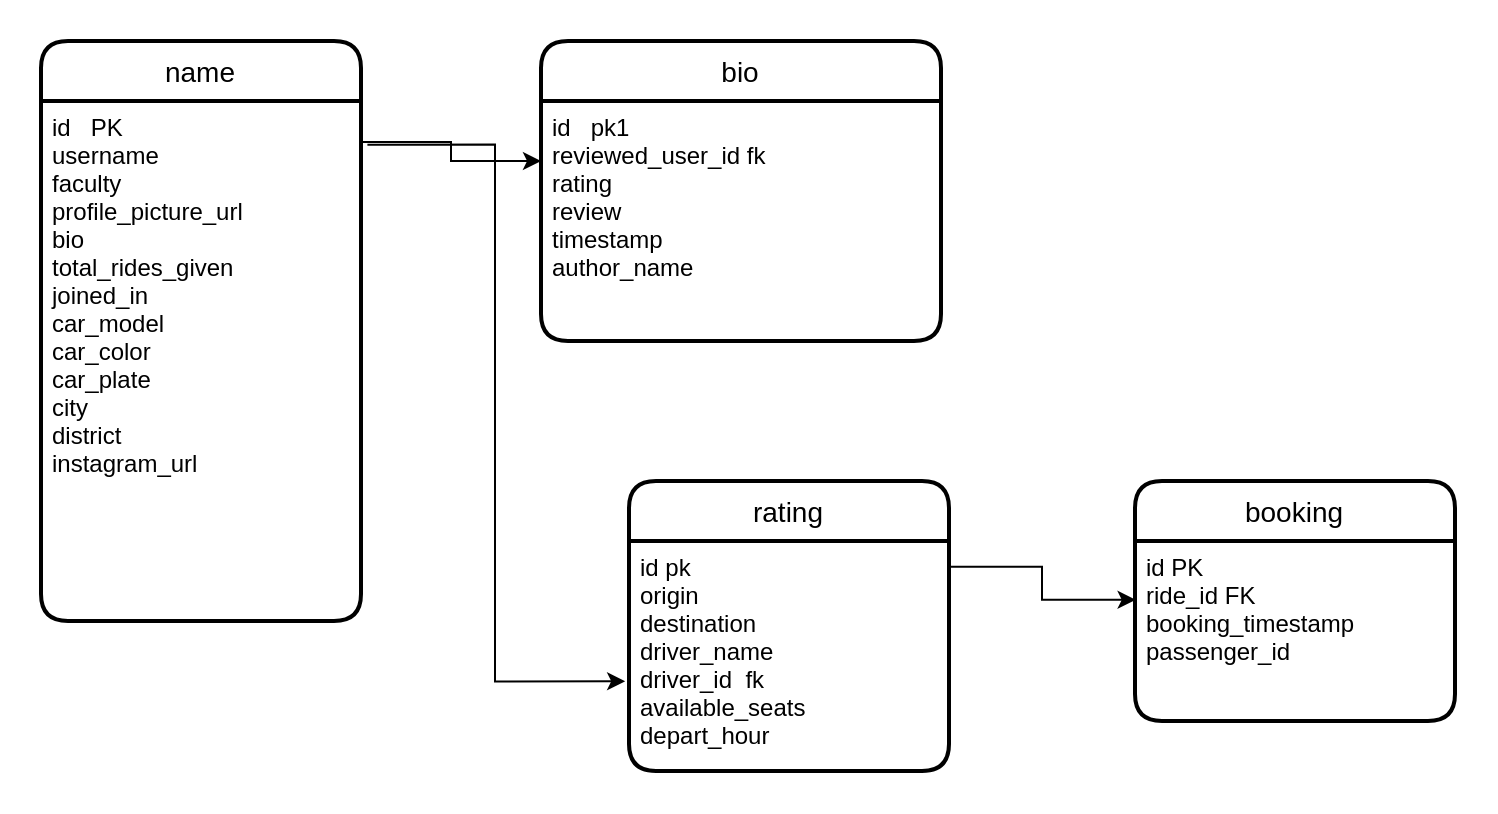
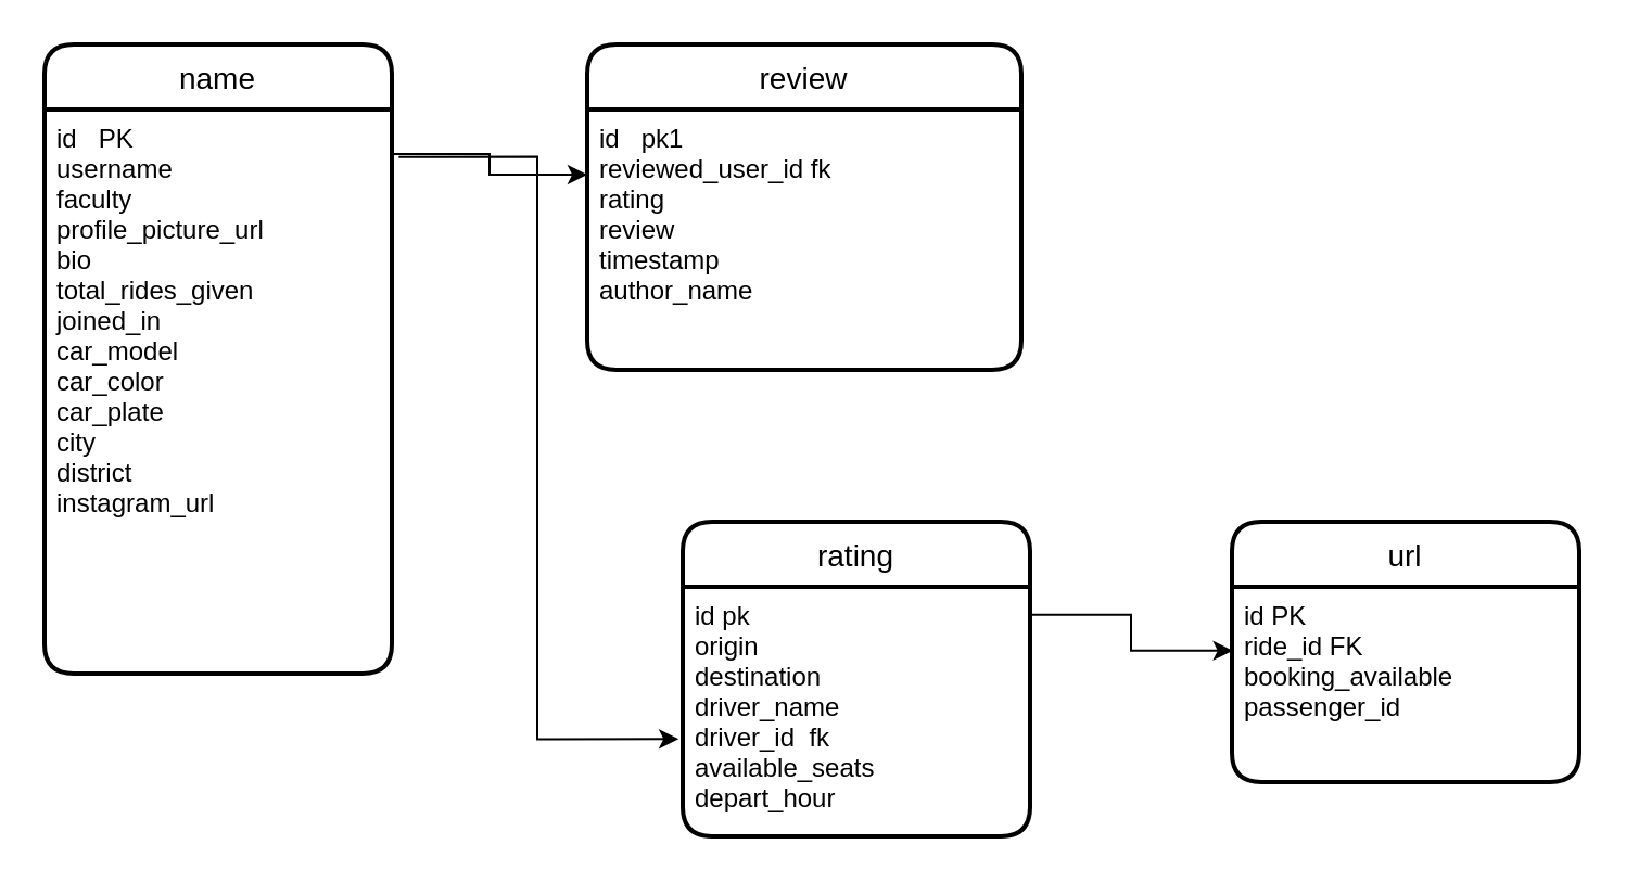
  <mxCell id="0" />
  <mxCell id="1" parent="0" />
  <mxCell id="2" style="edgeStyle=orthogonalEdgeStyle;rounded=0;orthogonalLoop=1;jettySize=auto;html=1;entryX=0;entryY=0.25;entryDx=0;entryDy=0;exitX=0.994;exitY=0.079;exitDx=0;exitDy=0;exitPerimeter=0;" edge="1" parent="1" source="4" target="6"><mxGeometry relative="1" as="geometry"><mxPoint x="190" y="70" as="sourcePoint" /></mxGeometry></mxCell>
  <mxCell id="3" value="name" style="swimlane;childLayout=stackLayout;horizontal=1;startSize=30;horizontalStack=0;rounded=1;fontSize=14;fontStyle=0;strokeWidth=2;resizeParent=0;resizeLast=1;shadow=0;dashed=0;align=center;" vertex="1" parent="1"><mxGeometry x="20" y="20" width="160" height="290" as="geometry" /></mxCell>
  <mxCell id="4" value="id   PK&#10;username&#10;faculty&#10;profile_picture_url&#10;bio&#10;total_rides_given&#10;joined_in&#10;car_model&#10;car_color&#10;car_plate&#10;city&#10;district&#10;instagram_url&#10;" style="align=left;strokeColor=none;fillColor=none;spacingLeft=4;fontSize=12;verticalAlign=top;resizable=0;rotatable=0;part=1;" vertex="1" parent="3"><mxGeometry y="30" width="160" height="260" as="geometry" /></mxCell>
- <mxCell id="5" value="bio" style="swimlane;childLayout=stackLayout;horizontal=1;startSize=30;horizontalStack=0;rounded=1;fontSize=14;fontStyle=0;strokeWidth=2;resizeParent=0;resizeLast=1;shadow=0;dashed=0;align=center;" vertex="1" parent="1"><mxGeometry x="270" y="20" width="200" height="150" as="geometry" /></mxCell>
+ <mxCell id="5" value="review" style="swimlane;childLayout=stackLayout;horizontal=1;startSize=30;horizontalStack=0;rounded=1;fontSize=14;fontStyle=0;strokeWidth=2;resizeParent=0;resizeLast=1;shadow=0;dashed=0;align=center;" vertex="1" parent="1"><mxGeometry x="270" y="20" width="200" height="150" as="geometry" /></mxCell>
  <mxCell id="6" value="id   pk1&#10;reviewed_user_id fk  &#10;rating&#10;review&#10;timestamp&#10;author_name&#10;&#10;" style="align=left;strokeColor=none;fillColor=none;spacingLeft=4;fontSize=12;verticalAlign=top;resizable=0;rotatable=0;part=1;" vertex="1" parent="5"><mxGeometry y="30" width="200" height="120" as="geometry" /></mxCell>
  <mxCell id="7" style="edgeStyle=orthogonalEdgeStyle;rounded=0;orthogonalLoop=1;jettySize=auto;html=1;entryX=0.002;entryY=0.327;entryDx=0;entryDy=0;entryPerimeter=0;exitX=1.005;exitY=0.112;exitDx=0;exitDy=0;exitPerimeter=0;" edge="1" parent="1" source="9" target="12"><mxGeometry relative="1" as="geometry" /></mxCell>
  <mxCell id="8" value="rating" style="swimlane;childLayout=stackLayout;horizontal=1;startSize=30;horizontalStack=0;rounded=1;fontSize=14;fontStyle=0;strokeWidth=2;resizeParent=0;resizeLast=1;shadow=0;dashed=0;align=center;" vertex="1" parent="1"><mxGeometry x="314" y="240" width="160" height="145" as="geometry" /></mxCell>
  <mxCell id="9" value="id pk&#10;origin&#10;destination&#10;driver_name&#10;driver_id  fk&#10;available_seats&#10;depart_hour&#10;" style="align=left;strokeColor=none;fillColor=none;spacingLeft=4;fontSize=12;verticalAlign=top;resizable=0;rotatable=0;part=1;" vertex="1" parent="8"><mxGeometry y="30" width="160" height="115" as="geometry" /></mxCell>
  <mxCell id="10" style="edgeStyle=orthogonalEdgeStyle;rounded=0;orthogonalLoop=1;jettySize=auto;html=1;entryX=-0.012;entryY=0.61;entryDx=0;entryDy=0;entryPerimeter=0;exitX=1.02;exitY=0.084;exitDx=0;exitDy=0;exitPerimeter=0;" edge="1" parent="1" source="4" target="9"><mxGeometry relative="1" as="geometry" /></mxCell>
- <mxCell id="11" value="booking" style="swimlane;childLayout=stackLayout;horizontal=1;startSize=30;horizontalStack=0;rounded=1;fontSize=14;fontStyle=0;strokeWidth=2;resizeParent=0;resizeLast=1;shadow=0;dashed=0;align=center;" vertex="1" parent="1"><mxGeometry x="567" y="240" width="160" height="120" as="geometry" /></mxCell>
- <mxCell id="12" value="id PK&#10;ride_id FK&#10;booking_timestamp&#10;passenger_id" style="align=left;strokeColor=none;fillColor=none;spacingLeft=4;fontSize=12;verticalAlign=top;resizable=0;rotatable=0;part=1;" vertex="1" parent="11"><mxGeometry y="30" width="160" height="90" as="geometry" /></mxCell>
+ <mxCell id="11" value="url" style="swimlane;childLayout=stackLayout;horizontal=1;startSize=30;horizontalStack=0;rounded=1;fontSize=14;fontStyle=0;strokeWidth=2;resizeParent=0;resizeLast=1;shadow=0;dashed=0;align=center;" vertex="1" parent="1"><mxGeometry x="567" y="240" width="160" height="120" as="geometry" /></mxCell>
+ <mxCell id="12" value="id PK&#10;ride_id FK&#10;booking_available&#10;passenger_id" style="align=left;strokeColor=none;fillColor=none;spacingLeft=4;fontSize=12;verticalAlign=top;resizable=0;rotatable=0;part=1;" vertex="1" parent="11"><mxGeometry y="30" width="160" height="90" as="geometry" /></mxCell>
